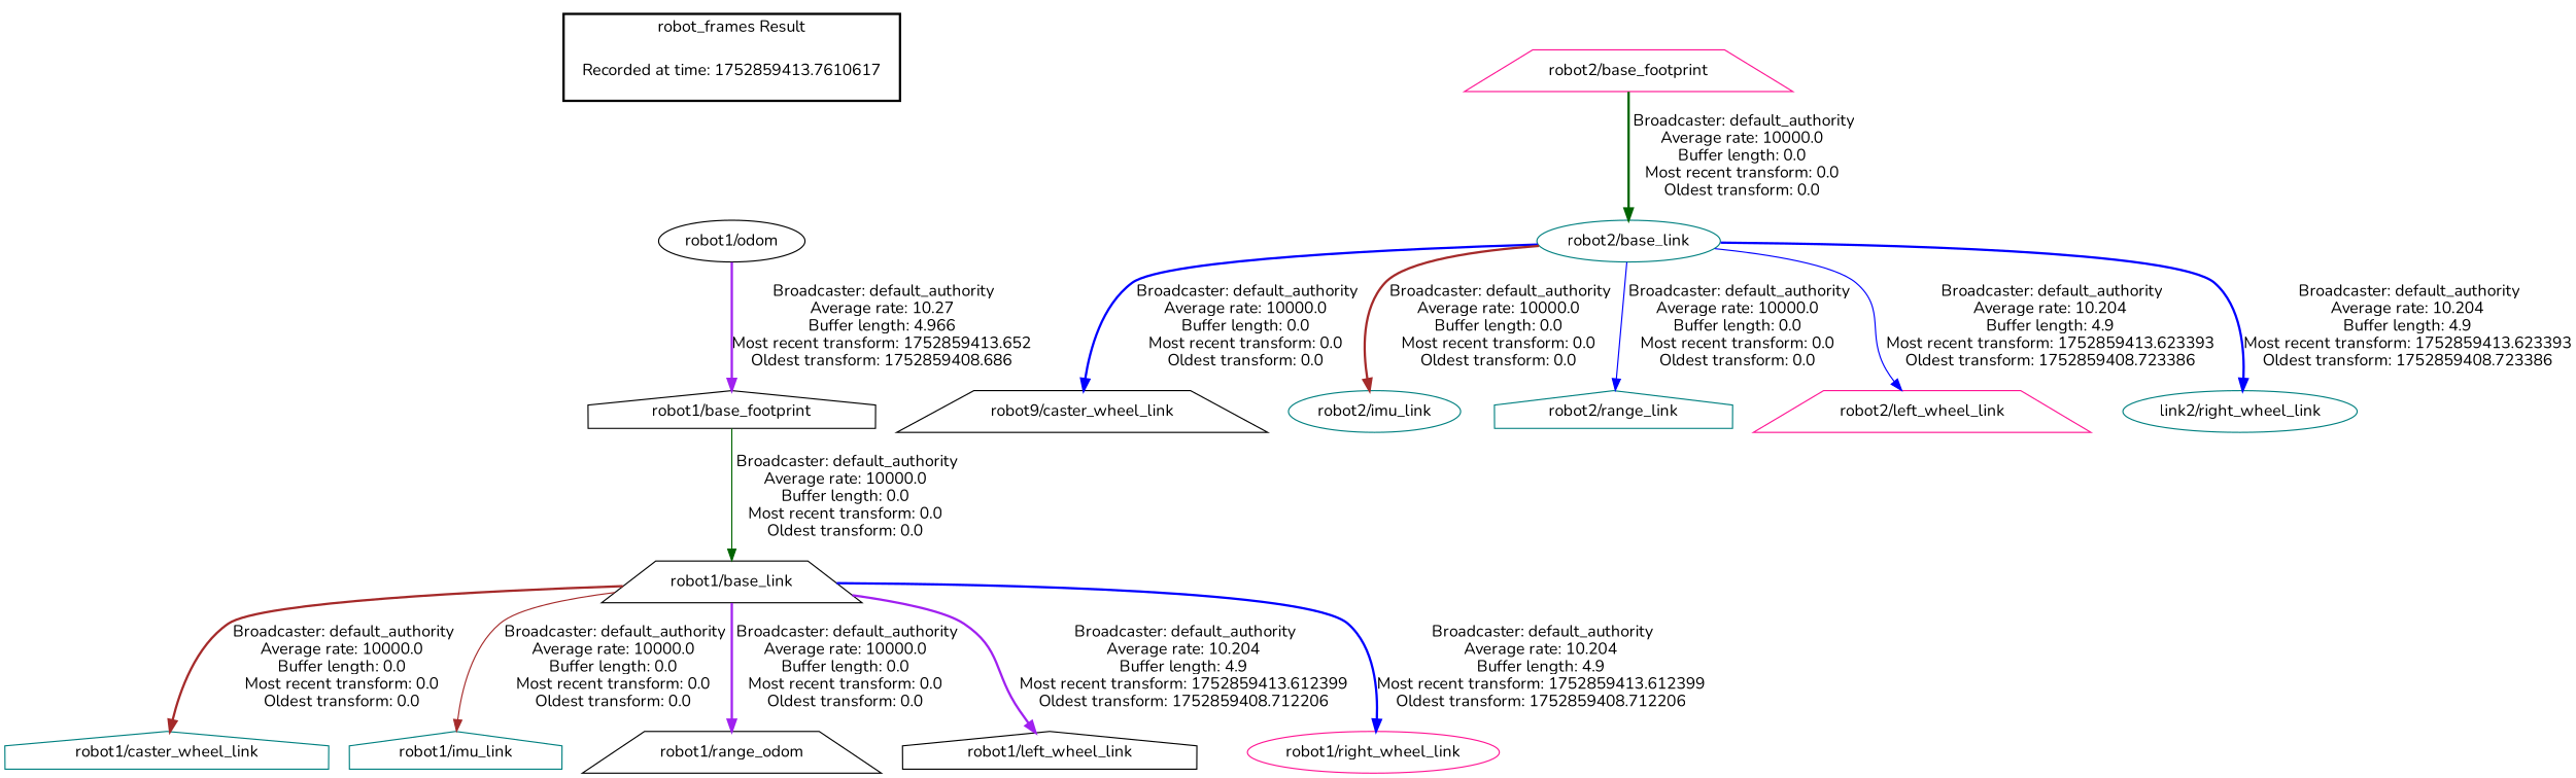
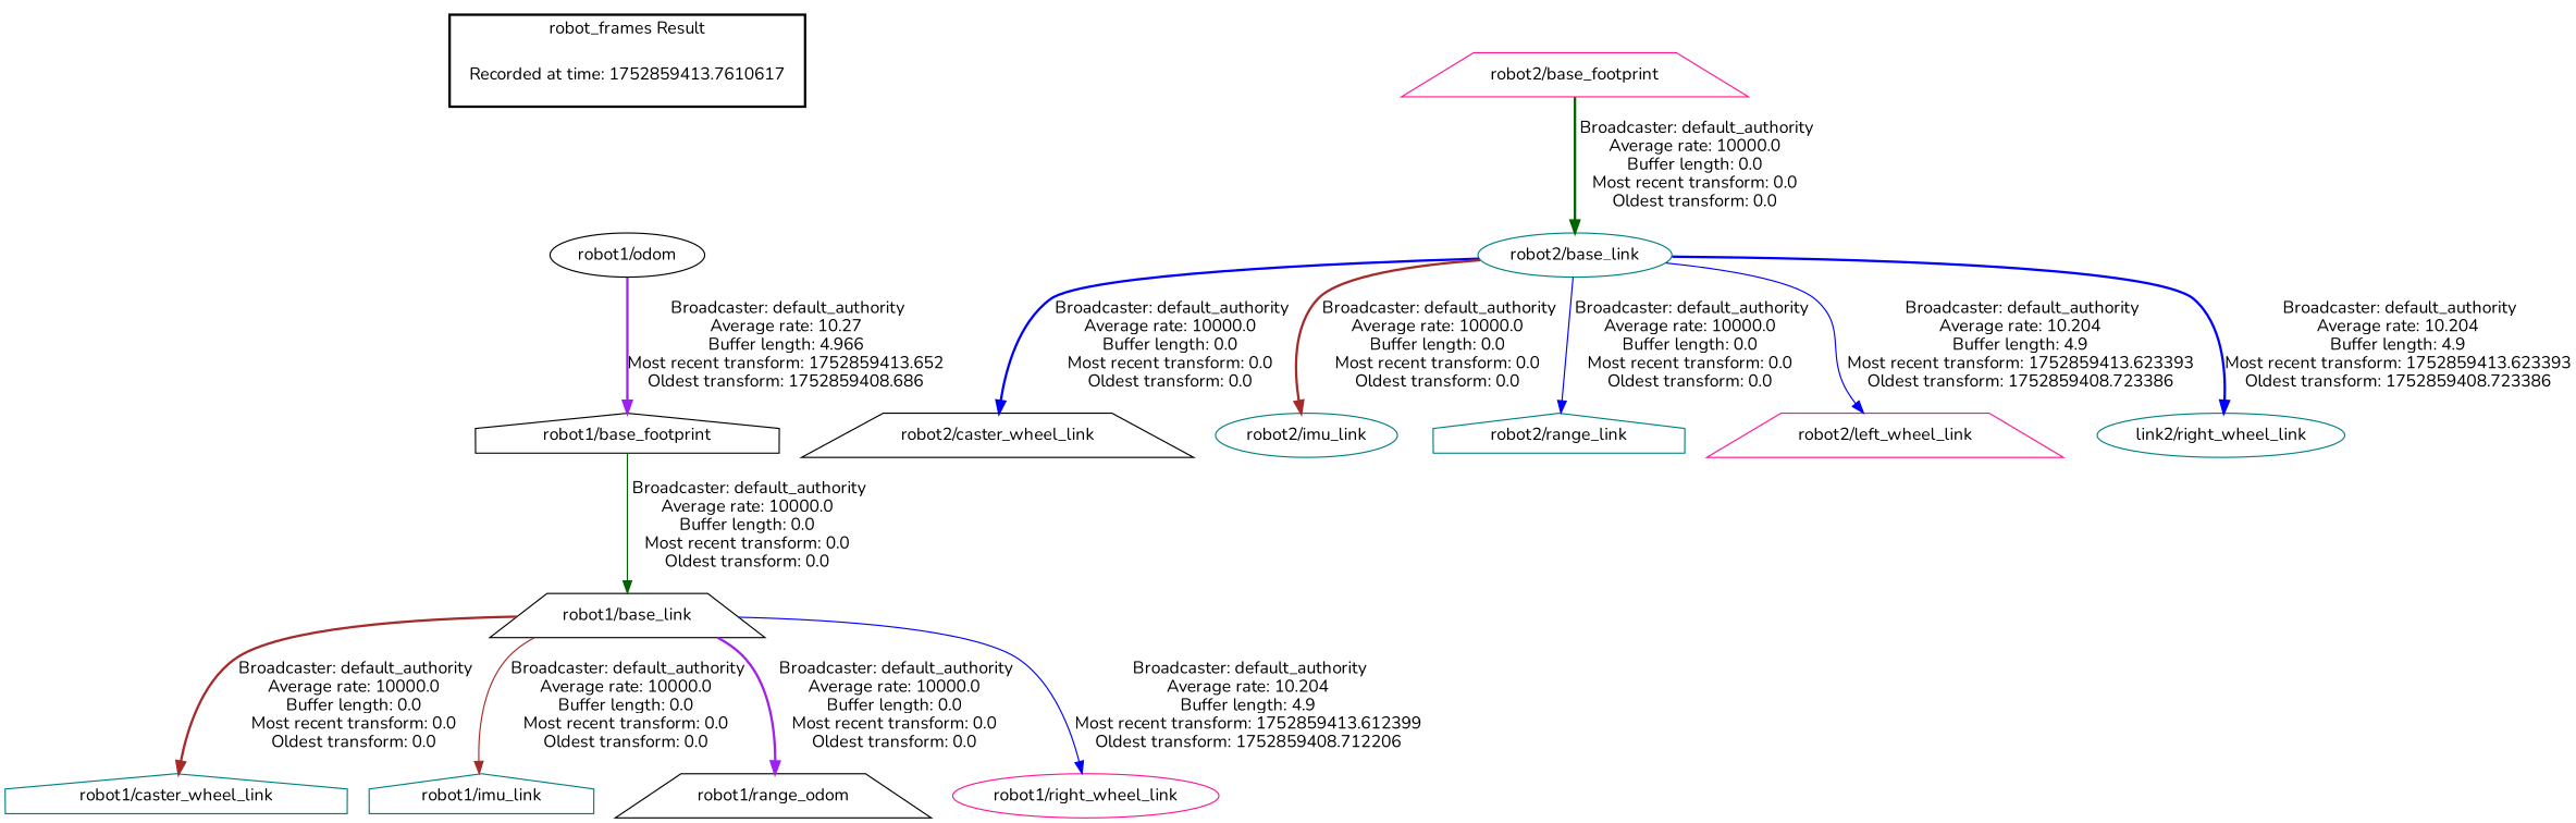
  digraph {
    fontname=Nunito
    node [color=black fontname=Nunito shape=ellipse]
    edge [fontname=Nunito style=bold color=blue]
    "Recorded at time: 1752859413.7610617" [shape=plaintext]
    "robot1/odom"
    "robot2/base_link" [color=teal]
-   "robot2/caster_wheel_link" [shape=trapezium label="robot9/caster_wheel_link"]
+   "robot2/caster_wheel_link" [shape=trapezium]
    "robot2/imu_link" [color=teal]
    "robot2/range_link" [color=teal shape=house]
    "robot2/left_wheel_link" [color=deeppink shape=trapezium]
    n8 [color=teal label="link2/right_wheel_link"]
    "robot2/base_footprint" [color=deeppink shape=trapezium]
    "robot1/caster_wheel_link" [color=teal shape=house]
    "robot1/base_link" [shape=trapezium]
    "robot1/imu_link" [color=teal shape=house]
    n13 [label="robot1/range_odom" shape=trapezium]
-   "robot1/left_wheel_link" [shape=house]
    "robot1/right_wheel_link" [color=deeppink]
    "robot1/base_footprint" [shape=house]
    subgraph cluster_1 {
      color=black
      label="robot_frames Result"
      style=bold
      "Recorded at time: 1752859413.7610617"
    }
    "Recorded at time: 1752859413.7610617" -> "robot1/odom" [style=invis color=""]
    "robot1/odom" -> "robot1/base_footprint" [color=purple label=" Broadcaster: default_authority\nAverage rate: 10.27\nBuffer length: 4.966\nMost recent transform: 1752859413.652\nOldest transform: 1752859408.686\n"]
    "robot2/base_link" -> "robot2/caster_wheel_link" [label=" Broadcaster: default_authority\nAverage rate: 10000.0\nBuffer length: 0.0\nMost recent transform: 0.0\nOldest transform: 0.0\n"]
    "robot2/base_link" -> "robot2/imu_link" [color=brown label=" Broadcaster: default_authority\nAverage rate: 10000.0\nBuffer length: 0.0\nMost recent transform: 0.0\nOldest transform: 0.0\n"]
    "robot2/base_link" -> "robot2/range_link" [label=" Broadcaster: default_authority\nAverage rate: 10000.0\nBuffer length: 0.0\nMost recent transform: 0.0\nOldest transform: 0.0\n" style=solid]
    "robot2/base_link" -> "robot2/left_wheel_link" [label=" Broadcaster: default_authority\nAverage rate: 10.204\nBuffer length: 4.9\nMost recent transform: 1752859413.623393\nOldest transform: 1752859408.723386\n" style=solid]
    "robot2/base_link" -> n8 [label=" Broadcaster: default_authority\nAverage rate: 10.204\nBuffer length: 4.9\nMost recent transform: 1752859413.623393\nOldest transform: 1752859408.723386\n"]
    "robot2/base_footprint" -> "robot2/base_link" [color=darkgreen label=" Broadcaster: default_authority\nAverage rate: 10000.0\nBuffer length: 0.0\nMost recent transform: 0.0\nOldest transform: 0.0\n"]
    "robot1/base_link" -> "robot1/caster_wheel_link" [color=brown label=" Broadcaster: default_authority\nAverage rate: 10000.0\nBuffer length: 0.0\nMost recent transform: 0.0\nOldest transform: 0.0\n"]
    "robot1/base_link" -> "robot1/imu_link" [color=brown label=" Broadcaster: default_authority\nAverage rate: 10000.0\nBuffer length: 0.0\nMost recent transform: 0.0\nOldest transform: 0.0\n" style=solid]
    "robot1/base_link" -> n13 [color=purple label=" Broadcaster: default_authority\nAverage rate: 10000.0\nBuffer length: 0.0\nMost recent transform: 0.0\nOldest transform: 0.0\n"]
-   "robot1/base_link" -> "robot1/left_wheel_link" [color=purple label=" Broadcaster: default_authority\nAverage rate: 10.204\nBuffer length: 4.9\nMost recent transform: 1752859413.612399\nOldest transform: 1752859408.712206\n"]
-   "robot1/base_link" -> "robot1/right_wheel_link" [label=" Broadcaster: default_authority\nAverage rate: 10.204\nBuffer length: 4.9\nMost recent transform: 1752859413.612399\nOldest transform: 1752859408.712206\n"]
+   "robot1/base_link" -> "robot1/right_wheel_link" [label=" Broadcaster: default_authority\nAverage rate: 10.204\nBuffer length: 4.9\nMost recent transform: 1752859413.612399\nOldest transform: 1752859408.712206\n" style=solid]
    "robot1/base_footprint" -> "robot1/base_link" [color=darkgreen label=" Broadcaster: default_authority\nAverage rate: 10000.0\nBuffer length: 0.0\nMost recent transform: 0.0\nOldest transform: 0.0\n" style=solid]
  }
